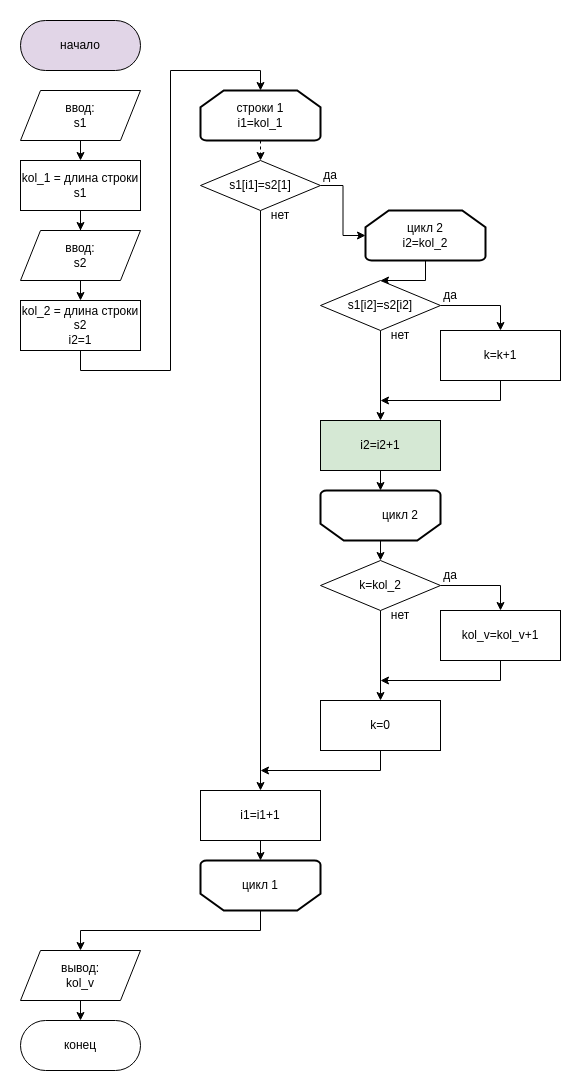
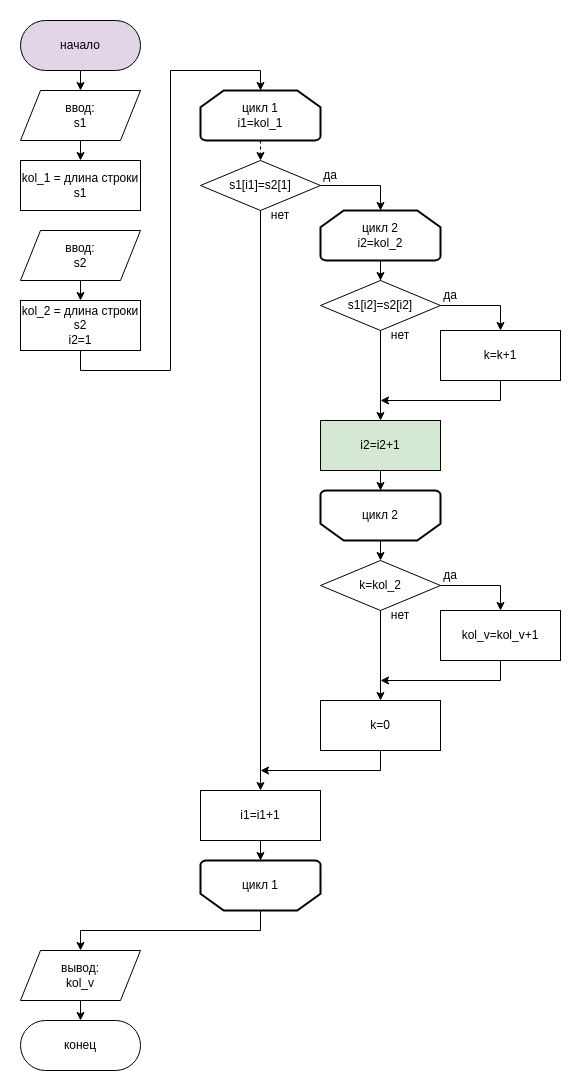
  <mxCell id="0" />
  <mxCell id="1" parent="0" />
+ <mxCell id="2" style="edgeStyle=orthogonalEdgeStyle;rounded=0;orthogonalLoop=1;jettySize=auto;html=1;exitX=0.5;exitY=1;exitDx=0;exitDy=0;entryX=0.5;entryY=0;entryDx=0;entryDy=0;" edge="1" parent="1" source="3" target="6"><mxGeometry relative="1" as="geometry" /></mxCell>
  <mxCell id="3" value="начало" style="rounded=1;whiteSpace=wrap;html=1;arcSize=50;fillColor=#e1d5e7;" vertex="1" parent="1"><mxGeometry x="20" y="20" width="120" height="50" as="geometry" /></mxCell>
  <mxCell id="4" value="конец" style="rounded=1;whiteSpace=wrap;html=1;arcSize=50;" vertex="1" parent="1"><mxGeometry x="20" y="1020" width="120" height="50" as="geometry" /></mxCell>
  <mxCell id="5" style="edgeStyle=orthogonalEdgeStyle;rounded=0;orthogonalLoop=1;jettySize=auto;html=1;exitX=0.5;exitY=1;exitDx=0;exitDy=0;entryX=0.5;entryY=0;entryDx=0;entryDy=0;" edge="1" parent="1" source="6" target="8"><mxGeometry relative="1" as="geometry" /></mxCell>
  <mxCell id="6" value="ввод:&lt;br&gt;s1" style="shape=parallelogram;perimeter=parallelogramPerimeter;whiteSpace=wrap;html=1;fixedSize=1;" vertex="1" parent="1"><mxGeometry x="20" y="90" width="120" height="50" as="geometry" /></mxCell>
- <mxCell id="7" style="edgeStyle=orthogonalEdgeStyle;rounded=0;orthogonalLoop=1;jettySize=auto;html=1;exitX=0.5;exitY=1;exitDx=0;exitDy=0;" edge="1" parent="1" source="8" target="11"><mxGeometry relative="1" as="geometry" /></mxCell>
  <mxCell id="8" value="kol_1 = длина строки s1" style="rounded=0;whiteSpace=wrap;html=1;" vertex="1" parent="1"><mxGeometry x="20" y="160" width="120" height="50" as="geometry" /></mxCell>
  <mxCell id="9" value="kol_2 = длина строки s2&lt;br&gt;i2=1" style="rounded=0;whiteSpace=wrap;html=1;" vertex="1" parent="1"><mxGeometry x="20" y="300" width="120" height="50" as="geometry" /></mxCell>
  <mxCell id="10" style="edgeStyle=orthogonalEdgeStyle;rounded=0;orthogonalLoop=1;jettySize=auto;html=1;exitX=0.5;exitY=1;exitDx=0;exitDy=0;entryX=0.5;entryY=0;entryDx=0;entryDy=0;" edge="1" parent="1" source="11" target="9"><mxGeometry relative="1" as="geometry" /></mxCell>
  <mxCell id="11" value="ввод:&lt;br&gt;s2" style="shape=parallelogram;perimeter=parallelogramPerimeter;whiteSpace=wrap;html=1;fixedSize=1;" vertex="1" parent="1"><mxGeometry x="20" y="230" width="120" height="50" as="geometry" /></mxCell>
  <mxCell id="12" style="edgeStyle=orthogonalEdgeStyle;rounded=0;orthogonalLoop=1;jettySize=auto;html=1;exitX=0.5;exitY=1;exitDx=0;exitDy=0;exitPerimeter=0;entryX=0.5;entryY=0;entryDx=0;entryDy=0;dashed=1;" edge="1" parent="1" source="13" target="16"><mxGeometry relative="1" as="geometry" /></mxCell>
- <mxCell id="13" value="строки 1&lt;br&gt;i1=kol_1" style="strokeWidth=2;html=1;shape=mxgraph.flowchart.loop_limit;whiteSpace=wrap;" vertex="1" parent="1"><mxGeometry x="200" y="90" width="120" height="50" as="geometry" /></mxCell>
+ <mxCell id="13" value="цикл 1&lt;br&gt;i1=kol_1" style="strokeWidth=2;html=1;shape=mxgraph.flowchart.loop_limit;whiteSpace=wrap;" vertex="1" parent="1"><mxGeometry x="200" y="90" width="120" height="50" as="geometry" /></mxCell>
  <mxCell id="14" style="edgeStyle=orthogonalEdgeStyle;rounded=0;orthogonalLoop=1;jettySize=auto;html=1;exitX=1;exitY=0.5;exitDx=0;exitDy=0;" edge="1" parent="1" source="16" target="18"><mxGeometry relative="1" as="geometry" /></mxCell>
  <mxCell id="15" style="edgeStyle=orthogonalEdgeStyle;rounded=0;orthogonalLoop=1;jettySize=auto;html=1;exitX=0.5;exitY=1;exitDx=0;exitDy=0;entryX=0.5;entryY=0;entryDx=0;entryDy=0;" edge="1" parent="1" source="16" target="41"><mxGeometry relative="1" as="geometry" /></mxCell>
  <mxCell id="16" value="s1[i1]=s2[1]" style="rhombus;whiteSpace=wrap;html=1;" vertex="1" parent="1"><mxGeometry x="200" y="160" width="120" height="50" as="geometry" /></mxCell>
  <mxCell id="17" style="edgeStyle=orthogonalEdgeStyle;rounded=0;orthogonalLoop=1;jettySize=auto;html=1;exitX=0.5;exitY=1;exitDx=0;exitDy=0;exitPerimeter=0;" edge="1" parent="1" source="18" target="23"><mxGeometry relative="1" as="geometry" /></mxCell>
- <mxCell id="18" value="цикл 2&lt;br&gt;i2=kol_2" style="strokeWidth=2;html=1;shape=mxgraph.flowchart.loop_limit;whiteSpace=wrap;" vertex="1" parent="1"><mxGeometry x="365" y="210" width="120" height="50" as="geometry" /></mxCell>
+ <mxCell id="18" value="цикл 2&lt;br&gt;i2=kol_2" style="strokeWidth=2;html=1;shape=mxgraph.flowchart.loop_limit;whiteSpace=wrap;" vertex="1" parent="1"><mxGeometry x="320" y="210" width="120" height="50" as="geometry" /></mxCell>
  <mxCell id="19" style="edgeStyle=orthogonalEdgeStyle;rounded=0;orthogonalLoop=1;jettySize=auto;html=1;exitX=0.5;exitY=0;exitDx=0;exitDy=0;exitPerimeter=0;entryX=0.5;entryY=0;entryDx=0;entryDy=0;" edge="1" parent="1" source="20" target="33"><mxGeometry relative="1" as="geometry" /></mxCell>
  <mxCell id="20" value="" style="strokeWidth=2;html=1;shape=mxgraph.flowchart.loop_limit;whiteSpace=wrap;rotation=-180;" vertex="1" parent="1"><mxGeometry x="320" y="490" width="120" height="50" as="geometry" /></mxCell>
  <mxCell id="21" style="edgeStyle=orthogonalEdgeStyle;rounded=0;orthogonalLoop=1;jettySize=auto;html=1;exitX=1;exitY=0.5;exitDx=0;exitDy=0;" edge="1" parent="1" source="23" target="25"><mxGeometry relative="1" as="geometry" /></mxCell>
  <mxCell id="22" style="edgeStyle=orthogonalEdgeStyle;rounded=0;orthogonalLoop=1;jettySize=auto;html=1;exitX=0.5;exitY=1;exitDx=0;exitDy=0;" edge="1" parent="1" source="23" target="39"><mxGeometry relative="1" as="geometry" /></mxCell>
  <mxCell id="23" value="s1[i2]=s2[i2]" style="rhombus;whiteSpace=wrap;html=1;" vertex="1" parent="1"><mxGeometry x="320" y="280" width="120" height="50" as="geometry" /></mxCell>
  <mxCell id="24" style="edgeStyle=orthogonalEdgeStyle;rounded=0;orthogonalLoop=1;jettySize=auto;html=1;exitX=0.5;exitY=1;exitDx=0;exitDy=0;" edge="1" parent="1" source="25"><mxGeometry relative="1" as="geometry"><mxPoint x="380" y="400" as="targetPoint" /><Array as="points"><mxPoint x="500" y="400" /><mxPoint x="380" y="400" /></Array></mxGeometry></mxCell>
  <mxCell id="25" value="k=k+1" style="rounded=0;whiteSpace=wrap;html=1;" vertex="1" parent="1"><mxGeometry x="440" y="330" width="120" height="50" as="geometry" /></mxCell>
  <mxCell id="26" style="edgeStyle=orthogonalEdgeStyle;rounded=0;orthogonalLoop=1;jettySize=auto;html=1;exitX=0.5;exitY=1;exitDx=0;exitDy=0;entryX=0.5;entryY=0;entryDx=0;entryDy=0;entryPerimeter=0;" edge="1" parent="1" source="9" target="13"><mxGeometry relative="1" as="geometry" /></mxCell>
  <mxCell id="27" value="да" style="text;html=1;strokeColor=none;fillColor=none;align=center;verticalAlign=middle;whiteSpace=wrap;rounded=0;" vertex="1" parent="1"><mxGeometry x="300" y="160" width="60" height="30" as="geometry" /></mxCell>
  <mxCell id="28" value="да" style="text;html=1;strokeColor=none;fillColor=none;align=center;verticalAlign=middle;whiteSpace=wrap;rounded=0;" vertex="1" parent="1"><mxGeometry x="420" y="280" width="60" height="30" as="geometry" /></mxCell>
  <mxCell id="29" value="нет" style="text;html=1;strokeColor=none;fillColor=none;align=center;verticalAlign=middle;whiteSpace=wrap;rounded=0;" vertex="1" parent="1"><mxGeometry x="370" y="320" width="60" height="30" as="geometry" /></mxCell>
- <mxCell id="30" value="цикл 2" style="text;html=1;strokeColor=none;fillColor=none;align=center;verticalAlign=middle;whiteSpace=wrap;rounded=0;" vertex="1" parent="1"><mxGeometry x="370" y="500" width="60" height="30" as="geometry" /></mxCell>
+ <mxCell id="30" value="цикл 2" style="text;html=1;strokeColor=none;fillColor=none;align=center;verticalAlign=middle;whiteSpace=wrap;rounded=0;" vertex="1" parent="1"><mxGeometry x="350" y="500" width="60" height="30" as="geometry" /></mxCell>
  <mxCell id="31" style="edgeStyle=orthogonalEdgeStyle;rounded=0;orthogonalLoop=1;jettySize=auto;html=1;exitX=1;exitY=0.5;exitDx=0;exitDy=0;entryX=0.5;entryY=0;entryDx=0;entryDy=0;" edge="1" parent="1" source="33" target="35"><mxGeometry relative="1" as="geometry" /></mxCell>
  <mxCell id="32" style="edgeStyle=orthogonalEdgeStyle;rounded=0;orthogonalLoop=1;jettySize=auto;html=1;exitX=0.5;exitY=1;exitDx=0;exitDy=0;" edge="1" parent="1" source="33" target="38"><mxGeometry relative="1" as="geometry" /></mxCell>
  <mxCell id="33" value="k=kol_2" style="rhombus;whiteSpace=wrap;html=1;" vertex="1" parent="1"><mxGeometry x="320" y="560" width="120" height="50" as="geometry" /></mxCell>
  <mxCell id="34" style="edgeStyle=orthogonalEdgeStyle;rounded=0;orthogonalLoop=1;jettySize=auto;html=1;exitX=0.5;exitY=1;exitDx=0;exitDy=0;" edge="1" parent="1" source="35"><mxGeometry relative="1" as="geometry"><mxPoint x="380" y="680" as="targetPoint" /><Array as="points"><mxPoint x="500" y="680" /><mxPoint x="380" y="680" /></Array></mxGeometry></mxCell>
  <mxCell id="35" value="kol_v=kol_v+1" style="rounded=0;whiteSpace=wrap;html=1;" vertex="1" parent="1"><mxGeometry x="440" y="610" width="120" height="50" as="geometry" /></mxCell>
  <mxCell id="36" value="да" style="text;html=1;strokeColor=none;fillColor=none;align=center;verticalAlign=middle;whiteSpace=wrap;rounded=0;" vertex="1" parent="1"><mxGeometry x="420" y="560" width="60" height="30" as="geometry" /></mxCell>
  <mxCell id="37" style="edgeStyle=orthogonalEdgeStyle;rounded=0;orthogonalLoop=1;jettySize=auto;html=1;exitX=0.5;exitY=1;exitDx=0;exitDy=0;" edge="1" parent="1" source="38"><mxGeometry relative="1" as="geometry"><mxPoint x="260" y="770" as="targetPoint" /><Array as="points"><mxPoint x="380" y="770" /><mxPoint x="261" y="770" /></Array></mxGeometry></mxCell>
  <mxCell id="38" value="k=0" style="rounded=0;whiteSpace=wrap;html=1;" vertex="1" parent="1"><mxGeometry x="320" y="700" width="120" height="50" as="geometry" /></mxCell>
  <mxCell id="39" value="i2=i2+1" style="rounded=0;whiteSpace=wrap;html=1;fillColor=#d5e8d4;" vertex="1" parent="1"><mxGeometry x="320" y="420" width="120" height="50" as="geometry" /></mxCell>
  <mxCell id="40" style="edgeStyle=orthogonalEdgeStyle;rounded=0;orthogonalLoop=1;jettySize=auto;html=1;exitX=0.5;exitY=1;exitDx=0;exitDy=0;entryX=0.5;entryY=1;entryDx=0;entryDy=0;entryPerimeter=0;" edge="1" parent="1" source="39" target="20"><mxGeometry relative="1" as="geometry" /></mxCell>
  <mxCell id="41" value="i1=i1+1" style="rounded=0;whiteSpace=wrap;html=1;" vertex="1" parent="1"><mxGeometry x="200" y="790" width="120" height="50" as="geometry" /></mxCell>
  <mxCell id="42" style="edgeStyle=orthogonalEdgeStyle;rounded=0;orthogonalLoop=1;jettySize=auto;html=1;exitX=0.5;exitY=0;exitDx=0;exitDy=0;exitPerimeter=0;entryX=0.5;entryY=0;entryDx=0;entryDy=0;" edge="1" parent="1" source="43" target="47"><mxGeometry relative="1" as="geometry" /></mxCell>
  <mxCell id="43" value="" style="strokeWidth=2;html=1;shape=mxgraph.flowchart.loop_limit;whiteSpace=wrap;rotation=-180;" vertex="1" parent="1"><mxGeometry x="200" y="860" width="120" height="50" as="geometry" /></mxCell>
  <mxCell id="44" value="цикл 1" style="text;html=1;strokeColor=none;fillColor=none;align=center;verticalAlign=middle;whiteSpace=wrap;rounded=0;" vertex="1" parent="1"><mxGeometry x="230" y="870" width="60" height="30" as="geometry" /></mxCell>
  <mxCell id="45" style="edgeStyle=orthogonalEdgeStyle;rounded=0;orthogonalLoop=1;jettySize=auto;html=1;exitX=0.5;exitY=1;exitDx=0;exitDy=0;entryX=0.5;entryY=1;entryDx=0;entryDy=0;entryPerimeter=0;" edge="1" parent="1" source="41" target="43"><mxGeometry relative="1" as="geometry" /></mxCell>
  <mxCell id="46" style="edgeStyle=orthogonalEdgeStyle;rounded=0;orthogonalLoop=1;jettySize=auto;html=1;exitX=0.5;exitY=1;exitDx=0;exitDy=0;entryX=0.5;entryY=0;entryDx=0;entryDy=0;" edge="1" parent="1" source="47" target="4"><mxGeometry relative="1" as="geometry" /></mxCell>
  <mxCell id="47" value="вывод:&lt;br&gt;kol_v" style="shape=parallelogram;perimeter=parallelogramPerimeter;whiteSpace=wrap;html=1;fixedSize=1;" vertex="1" parent="1"><mxGeometry x="20" y="950" width="120" height="50" as="geometry" /></mxCell>
  <mxCell id="48" value="нет" style="text;html=1;strokeColor=none;fillColor=none;align=center;verticalAlign=middle;whiteSpace=wrap;rounded=0;" vertex="1" parent="1"><mxGeometry x="250" y="200" width="60" height="30" as="geometry" /></mxCell>
  <mxCell id="49" value="нет" style="text;html=1;strokeColor=none;fillColor=none;align=center;verticalAlign=middle;whiteSpace=wrap;rounded=0;" vertex="1" parent="1"><mxGeometry x="370" y="600" width="60" height="30" as="geometry" /></mxCell>
